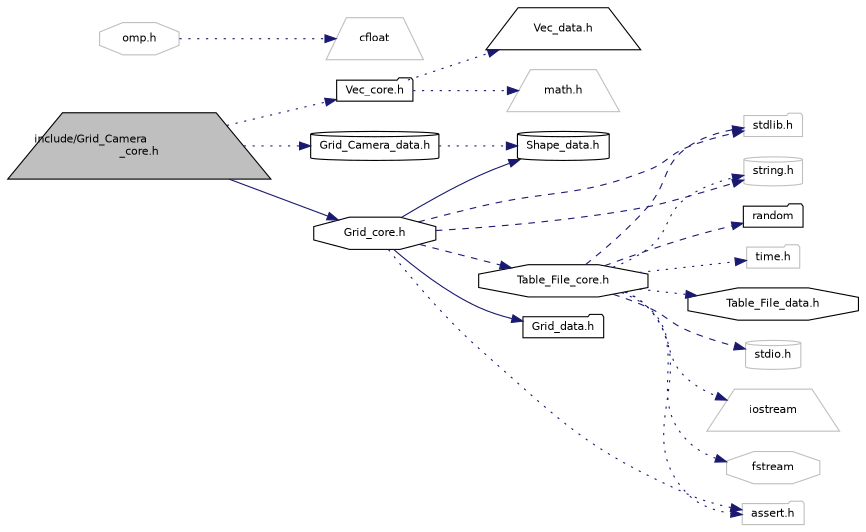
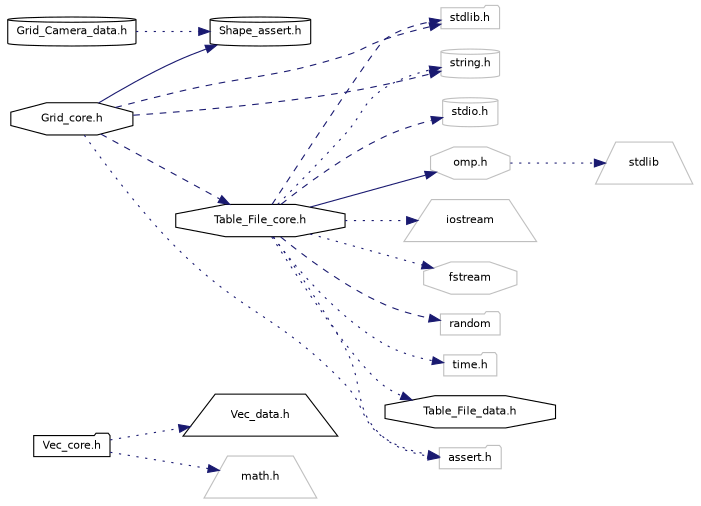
  digraph {
    rankdir=LR
    node [color=grey75 fillcolor=white fontname=Helvetica fontsize=10 shape=folder style=filled]
    edge [color=midnightblue fontname=Helvetica fontsize=10 labelfontname=Helvetica labelfontsize=10 style=dotted]
-   n1 [color=black fillcolor=grey75 fontcolor=black height=0.2 label="include/Grid_Camera\l_core.h" shape=trapezium width=0.4]
    n2 [color=black height=0.2 label="Vec_core.h" width=0.4]
    n3 [color=black height=0.2 label="Grid_Camera_data.h" shape=cylinder width=0.4]
    n4 [color=black height=0.2 label="Grid_core.h" shape=octagon width=0.4]
    n5 [color=black height=0.2 label="Vec_data.h" shape=trapezium width=0.4]
    n6 [height=0.2 label="math.h" shape=trapezium width=0.4]
-   n7 [color=black height=0.2 label="Shape_data.h" shape=cylinder width=0.4]
-   n8 [color=black height=0.2 label="Grid_data.h" width=0.4]
+   n7 [color=black height=0.2 label="Shape_assert.h" shape=cylinder width=0.4]
    n9 [height=0.2 label="assert.h" width=0.4]
    n10 [height=0.2 label="stdlib.h" width=0.4]
    n11 [height=0.2 label="string.h" shape=cylinder width=0.4]
    n12 [color=black height=0.2 label="Table_File_core.h" shape=octagon width=0.4]
    n13 [height=0.2 label="stdio.h" shape=cylinder width=0.4]
    n14 [height=0.2 label="omp.h" shape=octagon width=0.4]
    n15 [height=0.2 label=iostream shape=trapezium width=0.4]
    n16 [height=0.2 label=fstream shape=octagon width=0.4]
-   n17 [color=black height=0.2 label=random width=0.4]
+   n17 [height=0.2 label=random width=0.4]
    n18 [height=0.2 label="time.h" width=0.4]
    n19 [color=black height=0.2 label="Table_File_data.h" shape=octagon width=0.4]
-   n20 [height=0.2 label=cfloat shape=trapezium width=0.4]
-   n1 -> n2
-   n1 -> n3
-   n1 -> n4 [style=solid]
+   n20 [height=0.2 label=stdlib shape=trapezium width=0.4]
    n2 -> n5
    n2 -> n6
    n3 -> n7
    n4 -> n7 [style=solid]
-   n4 -> n8 [style=solid]
    n4 -> n9
    n4 -> n10 [style=dashed]
    n4 -> n11 [style=dashed]
    n4 -> n12 [style=dashed]
    n12 -> n9
    n12 -> n10 [style=dashed]
    n12 -> n11
    n12 -> n13 [style=dashed]
+   n12 -> n14 [style=solid]
    n12 -> n15
    n12 -> n16
    n12 -> n17 [style=dashed]
    n12 -> n18
    n12 -> n19
    n14 -> n20
  }
